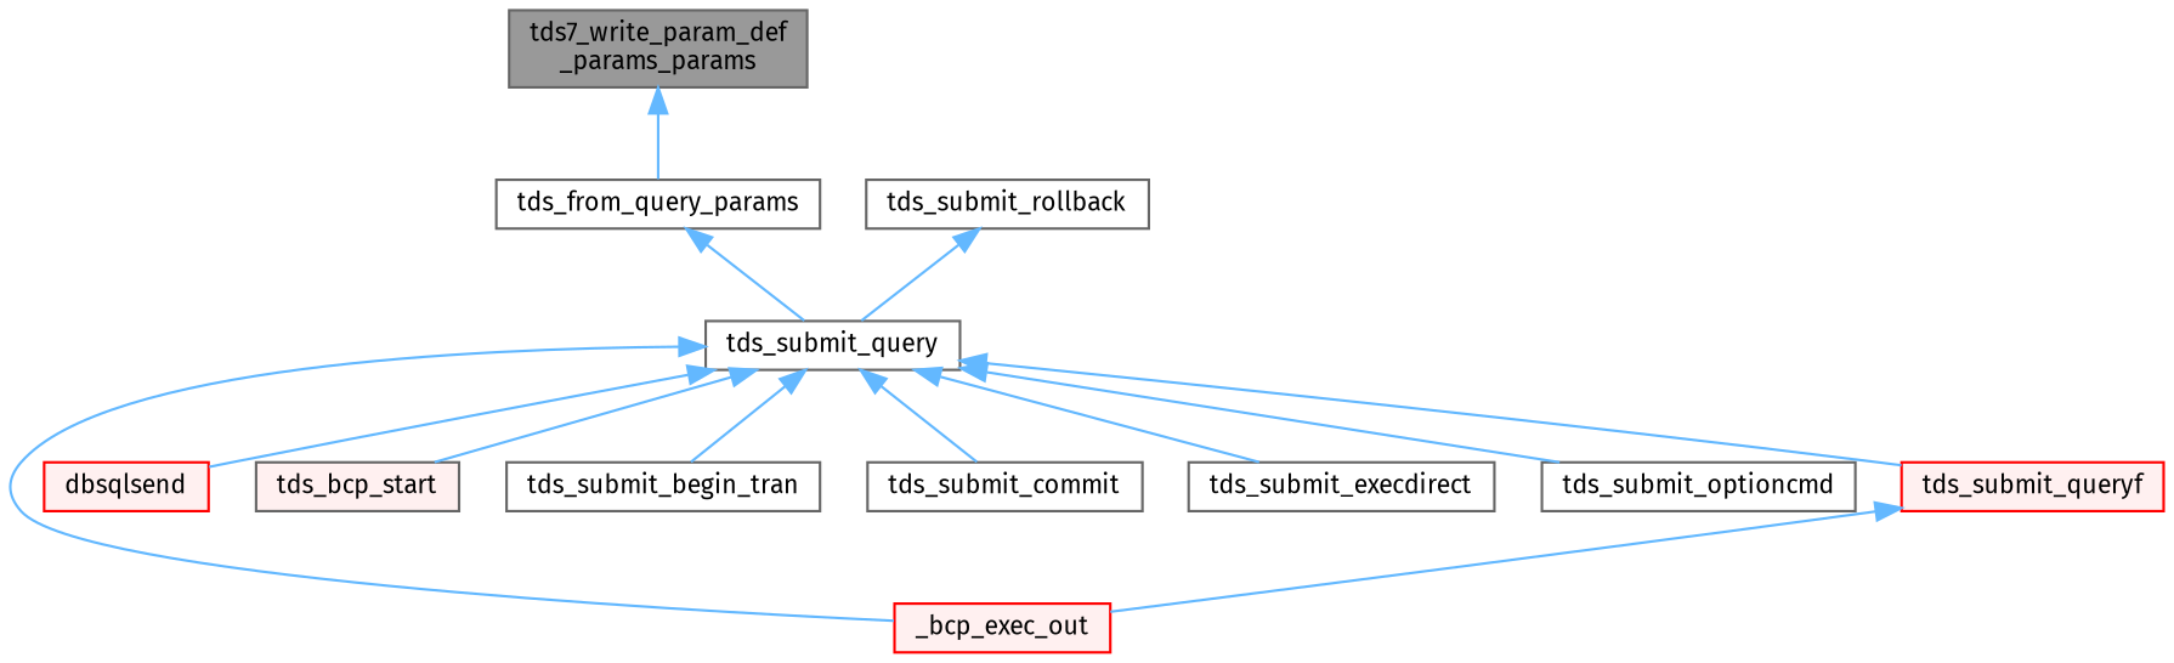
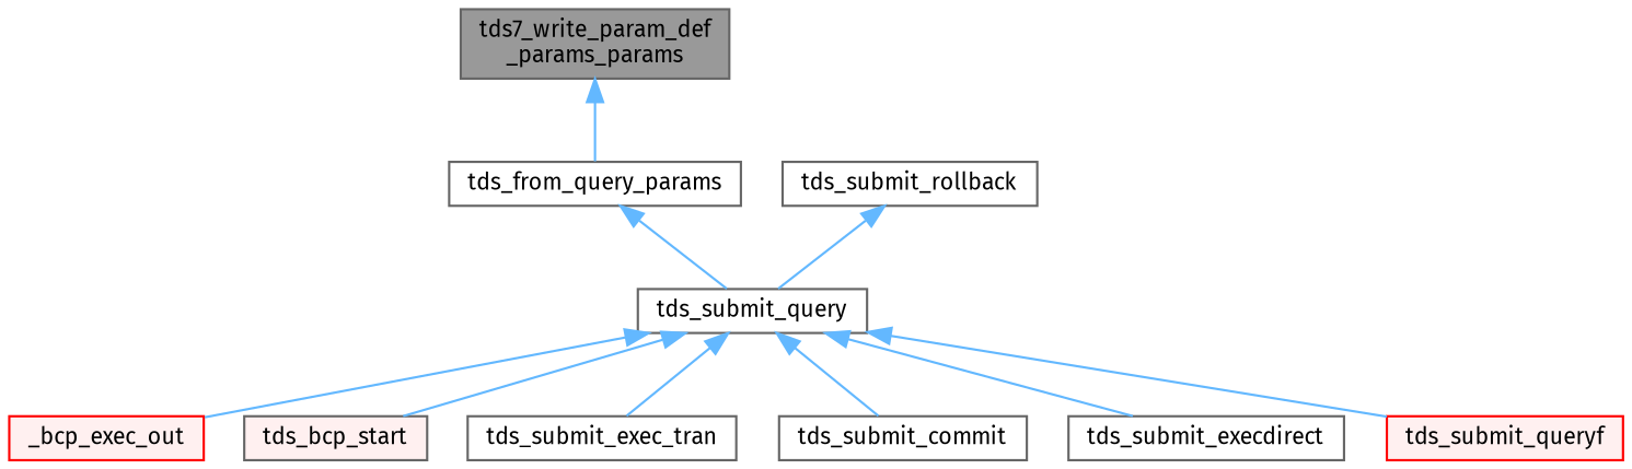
  digraph {
    fontname="Fira Sans"
    rankdir=TB
    node [color=grey40 fillcolor=white fontname="Fira Sans" fontsize=10 shape=box style=filled]
    edge [color=steelblue1 dir=back fontname="Fira Sans" fontsize=10 labelfontname=Helvetica labelfontsize=10 style=solid]
    n1 [color=gray40 fillcolor=grey60 fontcolor=black height=0.2 label="tds7_write_param_def\l_params_params" width=0.4]
    n2 [height=0.2 label=tds_from_query_params width=0.4]
    n3 [height=0.2 label=tds_submit_query width=0.4]
    n4 [color=red fillcolor="#FFF0F0" height=0.2 label=_bcp_exec_out width=0.4]
-   n5 [color=red fillcolor="#FFF0F0" height=0.2 label=dbsqlsend width=0.4]
    n6 [fillcolor="#FFF0F0" height=0.2 label=tds_bcp_start width=0.4]
-   n7 [height=0.2 label=tds_submit_begin_tran width=0.4]
+   n7 [height=0.2 label=tds_submit_exec_tran width=0.4]
    n8 [height=0.2 label=tds_submit_commit width=0.4]
    n9 [height=0.2 label=tds_submit_execdirect width=0.4]
-   n10 [height=0.2 label=tds_submit_optioncmd width=0.4]
    n11 [color=red fillcolor="#FFF0F0" height=0.2 label=tds_submit_queryf width=0.4]
    n12 [height=0.2 label=tds_submit_rollback width=0.4]
    n1 -> n2
    n2 -> n3
    n3 -> n4
-   n3 -> n5
    n3 -> n6
    n3 -> n7
    n3 -> n8
    n3 -> n9
-   n3 -> n10
    n3 -> n11
-   n11 -> n4
    n12 -> n3
  }
